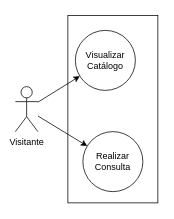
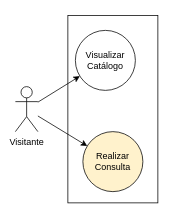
  <mxCell id="0" />
  <mxCell id="1" parent="0" />
  <mxCell id="2" value="" style="rounded=0;whiteSpace=wrap;html=1;" vertex="1" parent="1"><mxGeometry x="90" y="20" width="120" height="250" as="geometry" /></mxCell>
  <mxCell id="3" style="edgeStyle=none;rounded=0;sketch=0;orthogonalLoop=1;jettySize=auto;html=1;shadow=0;" edge="1" parent="1" source="5" target="7"><mxGeometry relative="1" as="geometry" /></mxCell>
  <mxCell id="4" style="edgeStyle=none;rounded=0;sketch=0;orthogonalLoop=1;jettySize=auto;html=1;shadow=0;" edge="1" parent="1" source="5" target="8"><mxGeometry relative="1" as="geometry" /></mxCell>
  <mxCell id="5" value="Visitante" style="shape=umlActor;verticalLabelPosition=bottom;verticalAlign=top;html=1;outlineConnect=0;spacingBottom=8;" vertex="1" parent="1"><mxGeometry x="20" y="115" width="30" height="60" as="geometry" /></mxCell>
  <mxCell id="6" style="edgeStyle=orthogonalEdgeStyle;rounded=0;orthogonalLoop=1;jettySize=auto;html=1;exitX=0.5;exitY=1;exitDx=0;exitDy=0;" edge="1" parent="1" source="2" target="2"><mxGeometry relative="1" as="geometry" /></mxCell>
- <mxCell id="7" value="Realizar Consulta" style="ellipse;whiteSpace=wrap;html=1;" vertex="1" parent="1"><mxGeometry x="110" y="175" width="80" height="80" as="geometry" /></mxCell>
+ <mxCell id="7" value="Realizar Consulta" style="ellipse;whiteSpace=wrap;html=1;fillColor=#fff2cc;" vertex="1" parent="1"><mxGeometry x="110" y="175" width="80" height="80" as="geometry" /></mxCell>
  <mxCell id="8" value="Visualizar Catálogo" style="ellipse;whiteSpace=wrap;html=1;" vertex="1" parent="1"><mxGeometry x="100" y="40" width="80" height="80" as="geometry" /></mxCell>
